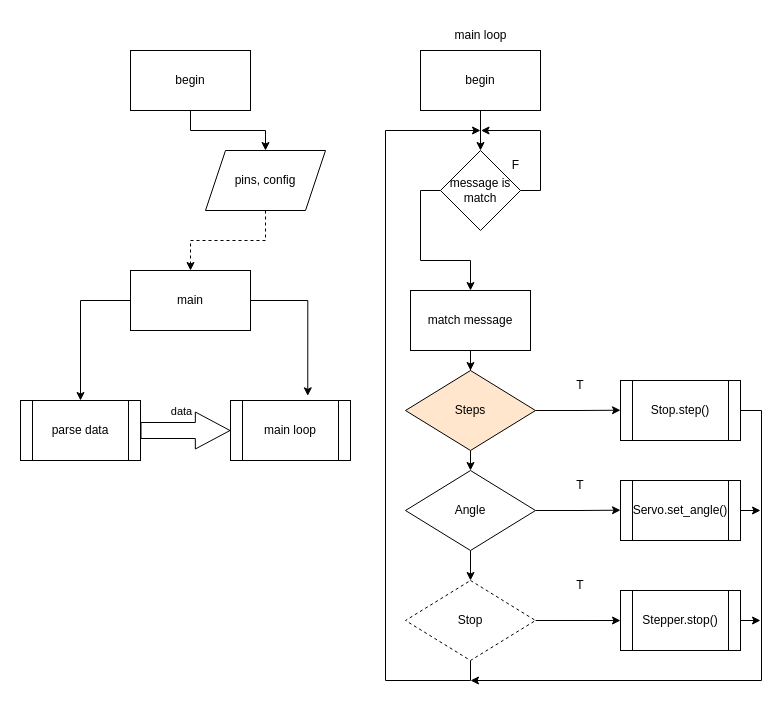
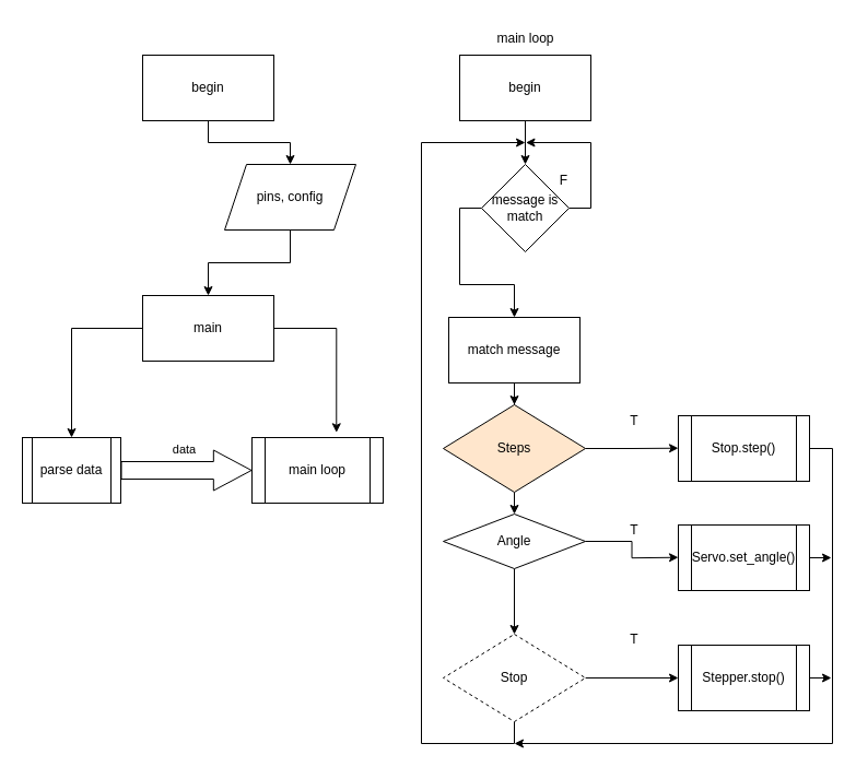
  <mxCell id="0" />
  <mxCell id="1" parent="0" />
  <mxCell id="2" style="edgeStyle=orthogonalEdgeStyle;rounded=0;orthogonalLoop=1;jettySize=auto;html=1;exitX=0.5;exitY=1;exitDx=0;exitDy=0;entryX=0.5;entryY=0;entryDx=0;entryDy=0;" edge="1" parent="1" source="3" target="8"><mxGeometry relative="1" as="geometry" /></mxCell>
  <mxCell id="3" value="begin" style="rounded=0;whiteSpace=wrap;html=1;" vertex="1" parent="1"><mxGeometry x="130" y="50" width="120" height="60" as="geometry" /></mxCell>
  <mxCell id="4" style="edgeStyle=orthogonalEdgeStyle;rounded=0;orthogonalLoop=1;jettySize=auto;html=1;entryX=0.644;entryY=-0.078;entryDx=0;entryDy=0;entryPerimeter=0;" edge="1" parent="1" source="6" target="11"><mxGeometry relative="1" as="geometry"><mxPoint x="200" y="390" as="targetPoint" /><Array as="points"><mxPoint x="307" y="300" /></Array></mxGeometry></mxCell>
  <mxCell id="5" style="edgeStyle=orthogonalEdgeStyle;rounded=0;orthogonalLoop=1;jettySize=auto;html=1;exitX=0;exitY=0.5;exitDx=0;exitDy=0;entryX=0.5;entryY=0;entryDx=0;entryDy=0;" edge="1" parent="1" source="6" target="29"><mxGeometry relative="1" as="geometry" /></mxCell>
  <mxCell id="6" value="main" style="rounded=0;whiteSpace=wrap;html=1;" vertex="1" parent="1"><mxGeometry x="130" y="270" width="120" height="60" as="geometry" /></mxCell>
- <mxCell id="7" style="edgeStyle=orthogonalEdgeStyle;rounded=0;orthogonalLoop=1;jettySize=auto;html=1;exitX=0.5;exitY=1;exitDx=0;exitDy=0;dashed=1;" edge="1" parent="1" source="8" target="6"><mxGeometry relative="1" as="geometry" /></mxCell>
+ <mxCell id="7" style="edgeStyle=orthogonalEdgeStyle;rounded=0;orthogonalLoop=1;jettySize=auto;html=1;exitX=0.5;exitY=1;exitDx=0;exitDy=0;" edge="1" parent="1" source="8" target="6"><mxGeometry relative="1" as="geometry" /></mxCell>
  <mxCell id="8" value="pins, config" style="shape=parallelogram;perimeter=parallelogramPerimeter;whiteSpace=wrap;html=1;fixedSize=1;" vertex="1" parent="1"><mxGeometry x="205" y="150" width="120" height="60" as="geometry" /></mxCell>
  <mxCell id="9" style="edgeStyle=orthogonalEdgeStyle;rounded=0;orthogonalLoop=1;jettySize=auto;html=1;exitX=0.5;exitY=1;exitDx=0;exitDy=0;" edge="1" parent="1" source="10" target="15"><mxGeometry relative="1" as="geometry" /></mxCell>
  <mxCell id="10" value="begin" style="rounded=0;whiteSpace=wrap;html=1;" vertex="1" parent="1"><mxGeometry x="420" y="50" width="120" height="60" as="geometry" /></mxCell>
  <mxCell id="11" value="main loop" style="shape=process;whiteSpace=wrap;html=1;backgroundOutline=1;" vertex="1" parent="1"><mxGeometry x="230" y="400" width="120" height="60" as="geometry" /></mxCell>
  <mxCell id="12" value="main loop" style="text;html=1;align=center;verticalAlign=middle;resizable=0;points=[];autosize=1;strokeColor=none;fillColor=none;" vertex="1" parent="1"><mxGeometry x="440" y="20" width="80" height="30" as="geometry" /></mxCell>
  <mxCell id="13" style="edgeStyle=orthogonalEdgeStyle;rounded=0;orthogonalLoop=1;jettySize=auto;html=1;exitX=1;exitY=0.5;exitDx=0;exitDy=0;" edge="1" parent="1" source="15"><mxGeometry relative="1" as="geometry"><mxPoint x="480" y="130" as="targetPoint" /></mxGeometry></mxCell>
  <mxCell id="14" style="edgeStyle=orthogonalEdgeStyle;rounded=0;orthogonalLoop=1;jettySize=auto;html=1;exitX=0;exitY=0.5;exitDx=0;exitDy=0;" edge="1" parent="1" source="15" target="19"><mxGeometry relative="1" as="geometry"><mxPoint x="420" y="270" as="targetPoint" /></mxGeometry></mxCell>
  <mxCell id="15" value="message is match" style="rhombus;whiteSpace=wrap;html=1;" vertex="1" parent="1"><mxGeometry x="440" y="150" width="80" height="80" as="geometry" /></mxCell>
  <mxCell id="16" value="F" style="text;html=1;align=center;verticalAlign=middle;resizable=0;points=[];autosize=1;strokeColor=none;fillColor=none;" vertex="1" parent="1"><mxGeometry x="500" y="150" width="30" height="30" as="geometry" /></mxCell>
  <mxCell id="17" value="T" style="text;html=1;align=center;verticalAlign=middle;whiteSpace=wrap;rounded=0;" vertex="1" parent="1"><mxGeometry x="550" y="370" width="60" height="30" as="geometry" /></mxCell>
  <mxCell id="18" style="edgeStyle=orthogonalEdgeStyle;rounded=0;orthogonalLoop=1;jettySize=auto;html=1;" edge="1" parent="1" source="19" target="22"><mxGeometry relative="1" as="geometry" /></mxCell>
  <mxCell id="19" value="match message" style="rounded=0;whiteSpace=wrap;html=1;" vertex="1" parent="1"><mxGeometry x="410" y="290" width="120" height="60" as="geometry" /></mxCell>
  <mxCell id="20" style="edgeStyle=orthogonalEdgeStyle;rounded=0;orthogonalLoop=1;jettySize=auto;html=1;exitX=1;exitY=0.5;exitDx=0;exitDy=0;" edge="1" parent="1" source="22"><mxGeometry relative="1" as="geometry"><mxPoint x="620" y="409.706" as="targetPoint" /></mxGeometry></mxCell>
  <mxCell id="21" style="edgeStyle=orthogonalEdgeStyle;rounded=0;orthogonalLoop=1;jettySize=auto;html=1;exitX=0.5;exitY=1;exitDx=0;exitDy=0;entryX=0.5;entryY=0;entryDx=0;entryDy=0;" edge="1" parent="1" source="22" target="25"><mxGeometry relative="1" as="geometry" /></mxCell>
  <mxCell id="22" value="Steps" style="rhombus;whiteSpace=wrap;html=1;fillColor=#ffe6cc;" vertex="1" parent="1"><mxGeometry x="405" y="370" width="130" height="80" as="geometry" /></mxCell>
  <mxCell id="23" style="edgeStyle=orthogonalEdgeStyle;rounded=0;orthogonalLoop=1;jettySize=auto;html=1;exitX=0.5;exitY=1;exitDx=0;exitDy=0;" edge="1" parent="1" source="25" target="28"><mxGeometry relative="1" as="geometry" /></mxCell>
  <mxCell id="24" style="edgeStyle=orthogonalEdgeStyle;rounded=0;orthogonalLoop=1;jettySize=auto;html=1;exitX=1;exitY=0.5;exitDx=0;exitDy=0;" edge="1" parent="1" source="25"><mxGeometry relative="1" as="geometry"><mxPoint x="620" y="509.69" as="targetPoint" /></mxGeometry></mxCell>
- <mxCell id="25" value="Angle" style="rhombus;whiteSpace=wrap;html=1;" vertex="1" parent="1"><mxGeometry x="405" y="470" width="130" height="80" as="geometry" /></mxCell>
+ <mxCell id="25" value="Angle" style="rhombus;whiteSpace=wrap;html=1;" vertex="1" parent="1"><mxGeometry x="405" y="470" width="130" height="50" as="geometry" /></mxCell>
  <mxCell id="26" style="edgeStyle=orthogonalEdgeStyle;rounded=0;orthogonalLoop=1;jettySize=auto;html=1;exitX=1;exitY=0.5;exitDx=0;exitDy=0;" edge="1" parent="1" source="28"><mxGeometry relative="1" as="geometry"><mxPoint x="620" y="620.034" as="targetPoint" /></mxGeometry></mxCell>
  <mxCell id="27" style="edgeStyle=orthogonalEdgeStyle;rounded=0;orthogonalLoop=1;jettySize=auto;html=1;exitX=0.5;exitY=1;exitDx=0;exitDy=0;" edge="1" parent="1" source="28"><mxGeometry relative="1" as="geometry"><mxPoint x="480" y="130" as="targetPoint" /><Array as="points"><mxPoint x="470" y="680" /><mxPoint x="385" y="680" /><mxPoint x="385" y="130" /></Array></mxGeometry></mxCell>
  <mxCell id="28" value="Stop" style="rhombus;whiteSpace=wrap;html=1;dashed=1;" vertex="1" parent="1"><mxGeometry x="405" y="580" width="130" height="80" as="geometry" /></mxCell>
- <mxCell id="29" value="parse data" style="shape=process;whiteSpace=wrap;html=1;backgroundOutline=1;" vertex="1" parent="1"><mxGeometry x="20" y="400" width="120" height="60" as="geometry" /></mxCell>
+ <mxCell id="29" value="parse data" style="shape=process;whiteSpace=wrap;html=1;backgroundOutline=1;" vertex="1" parent="1"><mxGeometry x="20" y="400" width="90" height="60" as="geometry" /></mxCell>
  <mxCell id="30" value="" style="shape=flexArrow;endArrow=classic;html=1;rounded=0;width=16;endSize=11.22;entryX=0;entryY=0.5;entryDx=0;entryDy=0;exitX=1;exitY=0.5;exitDx=0;exitDy=0;" edge="1" parent="1" source="29" target="11"><mxGeometry width="50" height="50" relative="1" as="geometry"><mxPoint x="150" y="426" as="sourcePoint" /><mxPoint x="210" y="429.5" as="targetPoint" /></mxGeometry></mxCell>
  <mxCell id="31" value="data" style="edgeLabel;html=1;align=center;verticalAlign=middle;resizable=0;points=[];" vertex="1" connectable="0" parent="30"><mxGeometry x="0.156" y="2" relative="1" as="geometry"><mxPoint x="-12" y="-18" as="offset" /></mxGeometry></mxCell>
  <mxCell id="32" style="edgeStyle=orthogonalEdgeStyle;rounded=0;orthogonalLoop=1;jettySize=auto;html=1;" edge="1" parent="1" source="33"><mxGeometry relative="1" as="geometry"><mxPoint x="470" y="680" as="targetPoint" /><Array as="points"><mxPoint x="761" y="410" /><mxPoint x="761" y="680" /></Array></mxGeometry></mxCell>
  <mxCell id="33" value="Stop.step()" style="shape=process;whiteSpace=wrap;html=1;backgroundOutline=1;" vertex="1" parent="1"><mxGeometry x="620" y="380" width="120" height="60" as="geometry" /></mxCell>
  <mxCell id="34" value="T" style="text;html=1;align=center;verticalAlign=middle;whiteSpace=wrap;rounded=0;" vertex="1" parent="1"><mxGeometry x="550" y="470" width="60" height="30" as="geometry" /></mxCell>
  <mxCell id="35" value="T" style="text;html=1;align=center;verticalAlign=middle;whiteSpace=wrap;rounded=0;" vertex="1" parent="1"><mxGeometry x="550" y="570" width="60" height="30" as="geometry" /></mxCell>
  <mxCell id="36" style="edgeStyle=orthogonalEdgeStyle;rounded=0;orthogonalLoop=1;jettySize=auto;html=1;exitX=1;exitY=0.5;exitDx=0;exitDy=0;" edge="1" parent="1" source="37"><mxGeometry relative="1" as="geometry"><mxPoint x="760" y="509.69" as="targetPoint" /></mxGeometry></mxCell>
  <mxCell id="37" value="Servo.set_angle()" style="shape=process;whiteSpace=wrap;html=1;backgroundOutline=1;" vertex="1" parent="1"><mxGeometry x="620" y="480" width="120" height="60" as="geometry" /></mxCell>
  <mxCell id="38" style="edgeStyle=orthogonalEdgeStyle;rounded=0;orthogonalLoop=1;jettySize=auto;html=1;" edge="1" parent="1" source="39"><mxGeometry relative="1" as="geometry"><mxPoint x="760" y="620" as="targetPoint" /></mxGeometry></mxCell>
  <mxCell id="39" value="Stepper.stop()" style="shape=process;whiteSpace=wrap;html=1;backgroundOutline=1;" vertex="1" parent="1"><mxGeometry x="620" y="590" width="120" height="60" as="geometry" /></mxCell>
